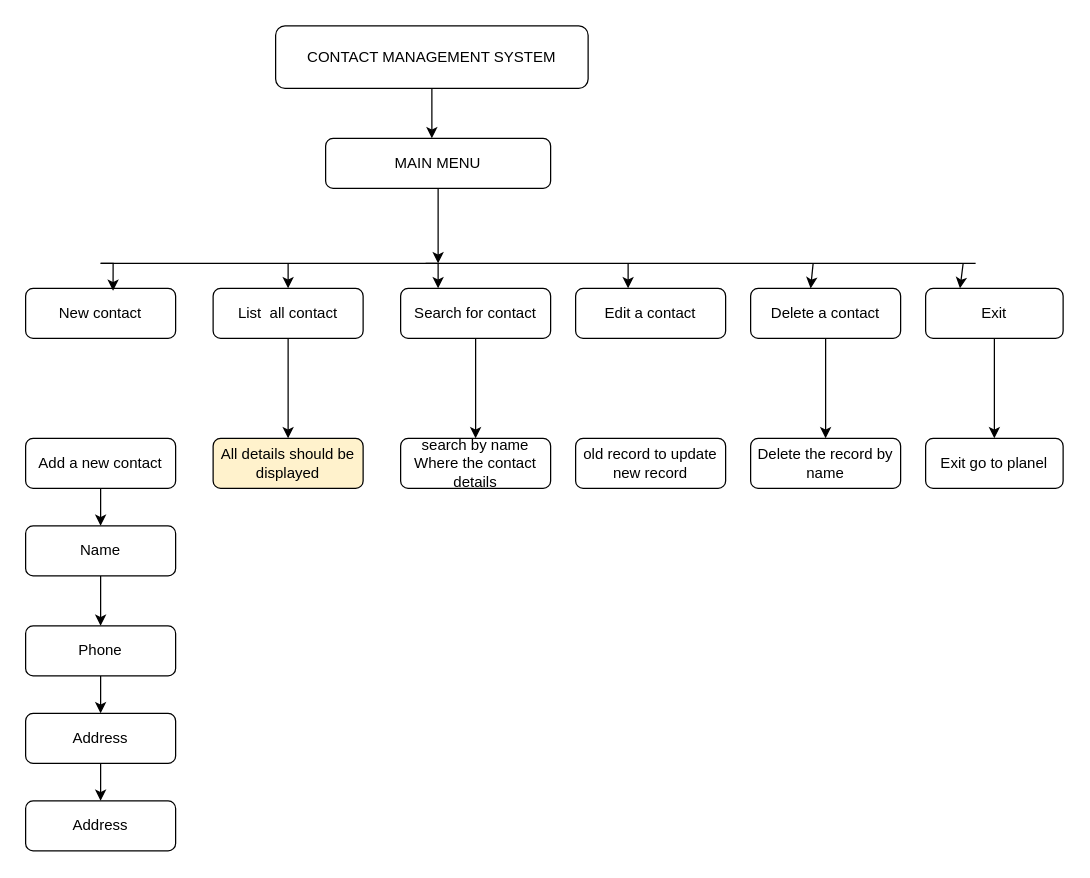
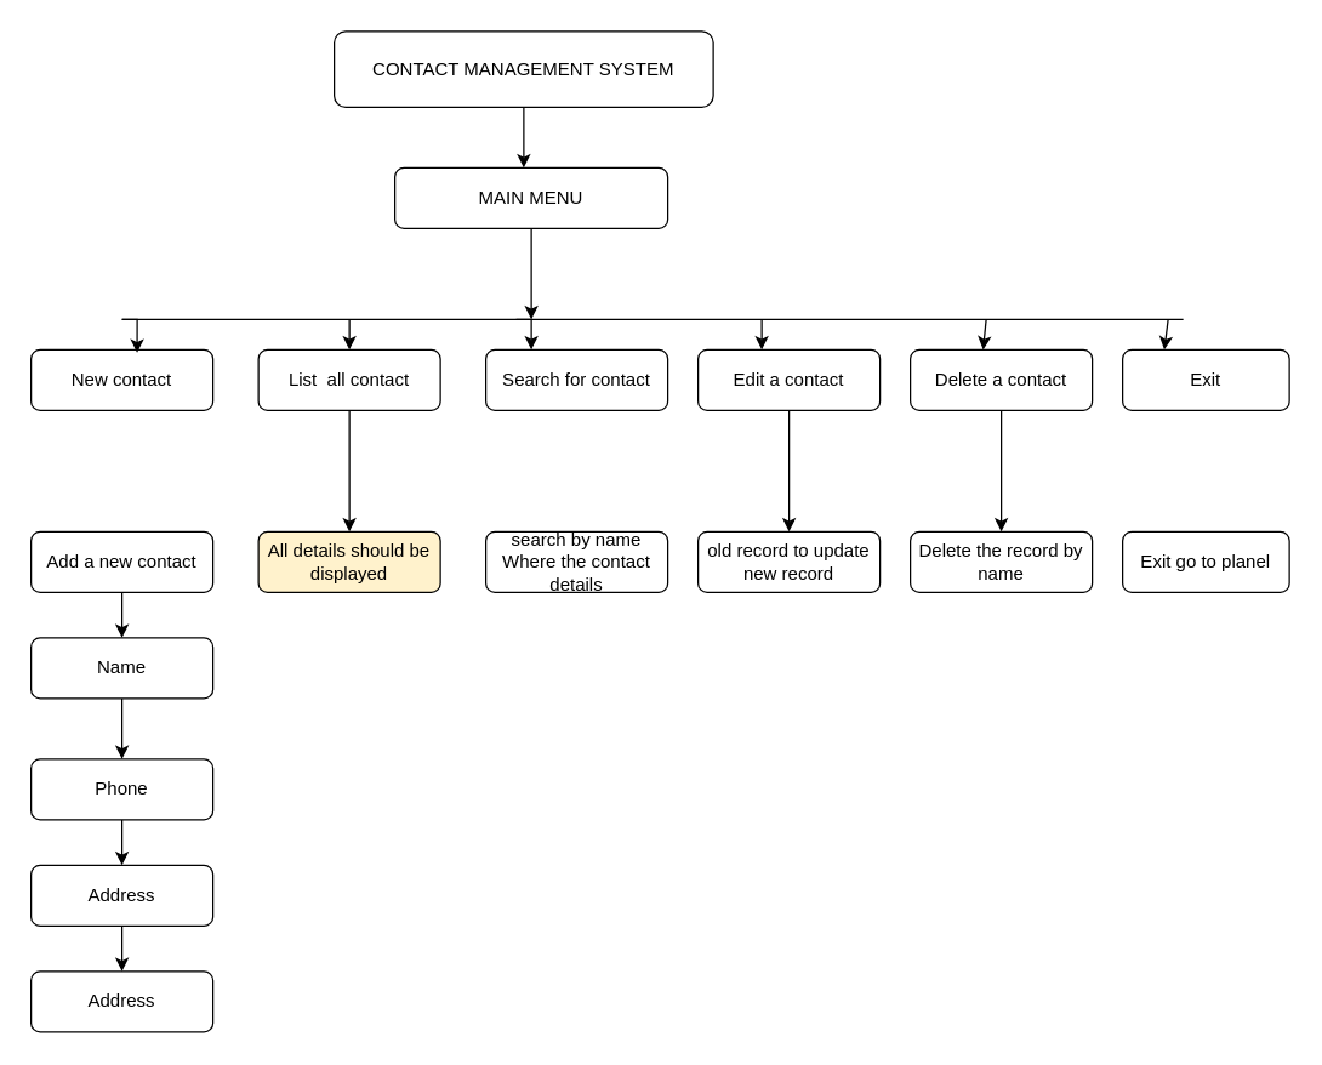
  <mxCell id="0" />
  <mxCell id="1" parent="0" />
  <mxCell id="2" value="" style="edgeStyle=orthogonalEdgeStyle;rounded=0;orthogonalLoop=1;jettySize=auto;html=1;" edge="1" parent="1" source="3"><mxGeometry relative="1" as="geometry"><mxPoint x="345" y="110" as="targetPoint" /></mxGeometry></mxCell>
  <mxCell id="3" value="CONTACT MANAGEMENT SYSTEM" style="rounded=1;whiteSpace=wrap;html=1;" vertex="1" parent="1"><mxGeometry x="220" y="20" width="250" height="50" as="geometry" /></mxCell>
  <mxCell id="4" value="MAIN MENU" style="rounded=1;whiteSpace=wrap;html=1;" vertex="1" parent="1"><mxGeometry x="260" y="110" width="180" height="40" as="geometry" /></mxCell>
  <mxCell id="5" value="" style="endArrow=classic;html=1;rounded=0;exitX=0.5;exitY=1;exitDx=0;exitDy=0;" edge="1" parent="1" source="4"><mxGeometry width="50" height="50" relative="1" as="geometry"><mxPoint x="360" y="250" as="sourcePoint" /><mxPoint x="350" y="210" as="targetPoint" /></mxGeometry></mxCell>
  <mxCell id="6" value="New contact" style="rounded=1;whiteSpace=wrap;html=1;" vertex="1" parent="1"><mxGeometry x="20" y="230" width="120" height="40" as="geometry" /></mxCell>
  <mxCell id="7" value="" style="endArrow=none;html=1;rounded=0;" edge="1" parent="1"><mxGeometry width="50" height="50" relative="1" as="geometry"><mxPoint x="80" y="210" as="sourcePoint" /><mxPoint x="780" y="210" as="targetPoint" /></mxGeometry></mxCell>
  <mxCell id="8" value="" style="edgeStyle=orthogonalEdgeStyle;rounded=0;orthogonalLoop=1;jettySize=auto;html=1;" edge="1" parent="1" source="9" target="26"><mxGeometry relative="1" as="geometry" /></mxCell>
  <mxCell id="9" value="List&amp;nbsp; all contact" style="rounded=1;whiteSpace=wrap;html=1;" vertex="1" parent="1"><mxGeometry x="170" y="230" width="120" height="40" as="geometry" /></mxCell>
- <mxCell id="10" value="" style="edgeStyle=orthogonalEdgeStyle;rounded=0;orthogonalLoop=1;jettySize=auto;html=1;" edge="1" parent="1" source="11" target="27"><mxGeometry relative="1" as="geometry" /></mxCell>
  <mxCell id="11" value="Search for contact" style="rounded=1;whiteSpace=wrap;html=1;" vertex="1" parent="1"><mxGeometry x="320" y="230" width="120" height="40" as="geometry" /></mxCell>
+ <mxCell id="12" value="" style="edgeStyle=orthogonalEdgeStyle;rounded=0;orthogonalLoop=1;jettySize=auto;html=1;" edge="1" parent="1" source="13" target="28"><mxGeometry relative="1" as="geometry" /></mxCell>
  <mxCell id="13" value="Edit a contact" style="rounded=1;whiteSpace=wrap;html=1;" vertex="1" parent="1"><mxGeometry x="460" y="230" width="120" height="40" as="geometry" /></mxCell>
  <mxCell id="14" value="" style="edgeStyle=orthogonalEdgeStyle;rounded=0;orthogonalLoop=1;jettySize=auto;html=1;" edge="1" parent="1" source="15" target="29"><mxGeometry relative="1" as="geometry" /></mxCell>
  <mxCell id="15" value="Delete a contact" style="rounded=1;whiteSpace=wrap;html=1;" vertex="1" parent="1"><mxGeometry x="600" y="230" width="120" height="40" as="geometry" /></mxCell>
- <mxCell id="16" value="" style="edgeStyle=orthogonalEdgeStyle;rounded=0;orthogonalLoop=1;jettySize=auto;html=1;" edge="1" parent="1" source="17" target="30"><mxGeometry relative="1" as="geometry" /></mxCell>
  <mxCell id="17" value="Exit" style="rounded=1;whiteSpace=wrap;html=1;" vertex="1" parent="1"><mxGeometry x="740" y="230" width="110" height="40" as="geometry" /></mxCell>
  <mxCell id="18" value="" style="endArrow=classic;html=1;rounded=0;entryX=0.25;entryY=0;entryDx=0;entryDy=0;" edge="1" parent="1" target="11"><mxGeometry width="50" height="50" relative="1" as="geometry"><mxPoint x="340" y="210" as="sourcePoint" /><mxPoint x="480" y="200" as="targetPoint" /><Array as="points"><mxPoint x="350" y="210" /></Array></mxGeometry></mxCell>
  <mxCell id="19" value="" style="endArrow=classic;html=1;rounded=0;entryX=0.583;entryY=0.05;entryDx=0;entryDy=0;entryPerimeter=0;" edge="1" parent="1" target="6"><mxGeometry width="50" height="50" relative="1" as="geometry"><mxPoint x="80" y="210" as="sourcePoint" /><mxPoint x="480" y="200" as="targetPoint" /><Array as="points"><mxPoint x="90" y="210" /></Array></mxGeometry></mxCell>
  <mxCell id="20" value="" style="endArrow=classic;html=1;rounded=0;entryX=0.5;entryY=0;entryDx=0;entryDy=0;" edge="1" parent="1" target="9"><mxGeometry width="50" height="50" relative="1" as="geometry"><mxPoint x="230" y="210" as="sourcePoint" /><mxPoint x="480" y="200" as="targetPoint" /></mxGeometry></mxCell>
  <mxCell id="21" value="" style="endArrow=classic;html=1;rounded=0;" edge="1" parent="1"><mxGeometry width="50" height="50" relative="1" as="geometry"><mxPoint x="502" y="210" as="sourcePoint" /><mxPoint x="502" y="230" as="targetPoint" /></mxGeometry></mxCell>
  <mxCell id="22" value="" style="endArrow=classic;html=1;rounded=0;entryX=0.4;entryY=0;entryDx=0;entryDy=0;entryPerimeter=0;" edge="1" parent="1" target="15"><mxGeometry width="50" height="50" relative="1" as="geometry"><mxPoint x="650" y="210" as="sourcePoint" /><mxPoint x="480" y="200" as="targetPoint" /></mxGeometry></mxCell>
  <mxCell id="23" value="" style="endArrow=classic;html=1;rounded=0;entryX=0.25;entryY=0;entryDx=0;entryDy=0;" edge="1" parent="1" target="17"><mxGeometry width="50" height="50" relative="1" as="geometry"><mxPoint x="770" y="210" as="sourcePoint" /><mxPoint x="480" y="200" as="targetPoint" /></mxGeometry></mxCell>
  <mxCell id="24" value="" style="edgeStyle=orthogonalEdgeStyle;rounded=0;orthogonalLoop=1;jettySize=auto;html=1;" edge="1" parent="1" source="25" target="32"><mxGeometry relative="1" as="geometry" /></mxCell>
  <mxCell id="25" value="Add a new contact" style="rounded=1;whiteSpace=wrap;html=1;" vertex="1" parent="1"><mxGeometry x="20" y="350" width="120" height="40" as="geometry" /></mxCell>
  <mxCell id="26" value="All details should be displayed" style="rounded=1;whiteSpace=wrap;html=1;fillColor=#fff2cc;" vertex="1" parent="1"><mxGeometry x="170" y="350" width="120" height="40" as="geometry" /></mxCell>
  <mxCell id="27" value="search by name Where the contact details" style="rounded=1;whiteSpace=wrap;html=1;" vertex="1" parent="1"><mxGeometry x="320" y="350" width="120" height="40" as="geometry" /></mxCell>
  <mxCell id="28" value="old record to update new record" style="rounded=1;whiteSpace=wrap;html=1;" vertex="1" parent="1"><mxGeometry x="460" y="350" width="120" height="40" as="geometry" /></mxCell>
  <mxCell id="29" value="Delete the record by name" style="rounded=1;whiteSpace=wrap;html=1;" vertex="1" parent="1"><mxGeometry x="600" y="350" width="120" height="40" as="geometry" /></mxCell>
  <mxCell id="30" value="Exit go to planel" style="rounded=1;whiteSpace=wrap;html=1;" vertex="1" parent="1"><mxGeometry x="740" y="350" width="110" height="40" as="geometry" /></mxCell>
  <mxCell id="31" value="" style="edgeStyle=orthogonalEdgeStyle;rounded=0;orthogonalLoop=1;jettySize=auto;html=1;" edge="1" parent="1" source="32" target="34"><mxGeometry relative="1" as="geometry" /></mxCell>
  <mxCell id="32" value="Name" style="rounded=1;whiteSpace=wrap;html=1;" vertex="1" parent="1"><mxGeometry x="20" y="420" width="120" height="40" as="geometry" /></mxCell>
  <mxCell id="33" value="" style="edgeStyle=orthogonalEdgeStyle;rounded=0;orthogonalLoop=1;jettySize=auto;html=1;" edge="1" parent="1" source="34" target="36"><mxGeometry relative="1" as="geometry" /></mxCell>
  <mxCell id="34" value="Phone" style="rounded=1;whiteSpace=wrap;html=1;" vertex="1" parent="1"><mxGeometry x="20" y="500" width="120" height="40" as="geometry" /></mxCell>
  <mxCell id="35" value="" style="edgeStyle=orthogonalEdgeStyle;rounded=0;orthogonalLoop=1;jettySize=auto;html=1;" edge="1" parent="1" source="36" target="37"><mxGeometry relative="1" as="geometry" /></mxCell>
  <mxCell id="36" value="Address" style="rounded=1;whiteSpace=wrap;html=1;" vertex="1" parent="1"><mxGeometry x="20" y="570" width="120" height="40" as="geometry" /></mxCell>
  <mxCell id="37" value="Address" style="rounded=1;whiteSpace=wrap;html=1;" vertex="1" parent="1"><mxGeometry x="20" y="640" width="120" height="40" as="geometry" /></mxCell>
